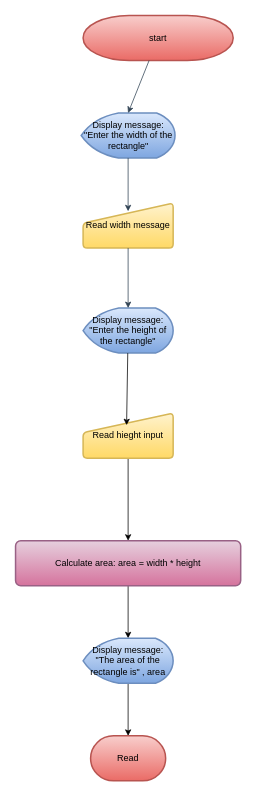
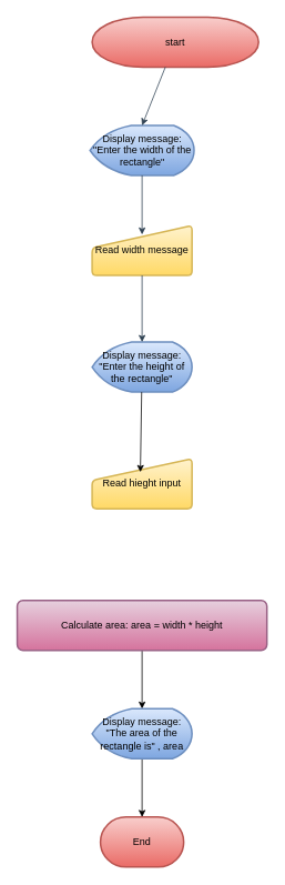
  <mxCell id="0" />
  <mxCell id="1" parent="0" />
  <mxCell id="2" value="start" style="strokeWidth=2;html=1;shape=mxgraph.flowchart.terminator;whiteSpace=wrap;fillColor=#f8cecc;strokeColor=#b85450;gradientColor=#ea6b66;" vertex="1" parent="1"><mxGeometry x="110" y="20" width="200" height="60" as="geometry" /></mxCell>
  <mxCell id="3" value="Display message:&lt;div&gt;&quot;Enter the width of the rectangle&quot;&lt;/div&gt;" style="strokeWidth=2;html=1;shape=mxgraph.flowchart.display;whiteSpace=wrap;fillColor=#dae8fc;strokeColor=#6c8ebf;gradientColor=#7ea6e0;" vertex="1" parent="1"><mxGeometry x="107.5" y="150" width="125" height="60" as="geometry" /></mxCell>
  <mxCell id="4" style="edgeStyle=none;html=1;entryX=0.5;entryY=0;entryDx=0;entryDy=0;entryPerimeter=0;fillColor=#647687;strokeColor=#314354;" edge="1" parent="1" source="2" target="3"><mxGeometry relative="1" as="geometry" /></mxCell>
  <mxCell id="5" value="Read width message" style="html=1;strokeWidth=2;shape=manualInput;whiteSpace=wrap;rounded=1;size=27;arcSize=11;fillColor=#fff2cc;gradientColor=#ffd966;strokeColor=#d6b656;" vertex="1" parent="1"><mxGeometry x="110" y="270" width="120" height="60" as="geometry" /></mxCell>
  <mxCell id="6" style="edgeStyle=none;html=1;entryX=0.5;entryY=0.183;entryDx=0;entryDy=0;entryPerimeter=0;fillColor=#647687;strokeColor=#314354;" edge="1" parent="1" source="3" target="5"><mxGeometry relative="1" as="geometry" /></mxCell>
  <mxCell id="7" value="&lt;span style=&quot;color: rgb(0, 0, 0);&quot;&gt;Display message:&lt;/span&gt;&lt;div&gt;&quot;Enter the height of the rectangle&quot;&lt;/div&gt;" style="strokeWidth=2;html=1;shape=mxgraph.flowchart.display;whiteSpace=wrap;fillColor=#dae8fc;gradientColor=#7ea6e0;strokeColor=#6c8ebf;" vertex="1" parent="1"><mxGeometry x="110" y="410" width="120" height="60" as="geometry" /></mxCell>
  <mxCell id="8" style="edgeStyle=none;html=1;entryX=0.5;entryY=0;entryDx=0;entryDy=0;entryPerimeter=0;fillColor=#647687;strokeColor=#314354;" edge="1" parent="1" source="5" target="7"><mxGeometry relative="1" as="geometry" /></mxCell>
- <mxCell id="9" value="" style="edgeStyle=none;html=1;" edge="1" parent="1" source="10" target="12"><mxGeometry relative="1" as="geometry" /></mxCell>
  <mxCell id="10" value="Read hieght input" style="html=1;strokeWidth=2;shape=manualInput;whiteSpace=wrap;rounded=1;size=26;arcSize=11;fillColor=#fff2cc;gradientColor=#ffd966;strokeColor=#d6b656;" vertex="1" parent="1"><mxGeometry x="110" y="550" width="120" height="60" as="geometry" /></mxCell>
  <mxCell id="11" value="" style="edgeStyle=none;html=1;" edge="1" parent="1" source="12" target="14"><mxGeometry relative="1" as="geometry" /></mxCell>
  <mxCell id="12" value="Calculate area: area = width * height" style="rounded=1;whiteSpace=wrap;html=1;absoluteArcSize=1;arcSize=14;strokeWidth=2;fillColor=#e6d0de;gradientColor=#d5739d;strokeColor=#996185;" vertex="1" parent="1"><mxGeometry x="20" y="720" width="300" height="60" as="geometry" /></mxCell>
  <mxCell id="13" value="" style="edgeStyle=none;html=1;" edge="1" parent="1" source="14" target="15"><mxGeometry relative="1" as="geometry" /></mxCell>
  <mxCell id="14" value="Display message:&lt;div&gt;&quot;The area of the rectangle is&quot; , area&lt;/div&gt;" style="strokeWidth=2;html=1;shape=mxgraph.flowchart.display;whiteSpace=wrap;fillColor=#dae8fc;gradientColor=#7ea6e0;strokeColor=#6c8ebf;" vertex="1" parent="1"><mxGeometry x="110" y="850" width="120" height="60" as="geometry" /></mxCell>
- <mxCell id="15" value="Read" style="strokeWidth=2;html=1;shape=mxgraph.flowchart.terminator;whiteSpace=wrap;fillColor=#f8cecc;gradientColor=#ea6b66;strokeColor=#b85450;" vertex="1" parent="1"><mxGeometry x="120" y="980" width="100" height="60" as="geometry" /></mxCell>
+ <mxCell id="15" value="End" style="strokeWidth=2;html=1;shape=mxgraph.flowchart.terminator;whiteSpace=wrap;fillColor=#f8cecc;gradientColor=#ea6b66;strokeColor=#b85450;" vertex="1" parent="1"><mxGeometry x="120" y="980" width="100" height="60" as="geometry" /></mxCell>
  <mxCell id="16" style="edgeStyle=none;html=1;entryX=0.483;entryY=0.267;entryDx=0;entryDy=0;entryPerimeter=0;" edge="1" parent="1" source="7" target="10"><mxGeometry relative="1" as="geometry" /></mxCell>
